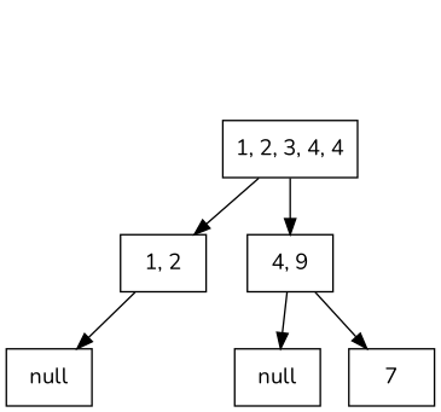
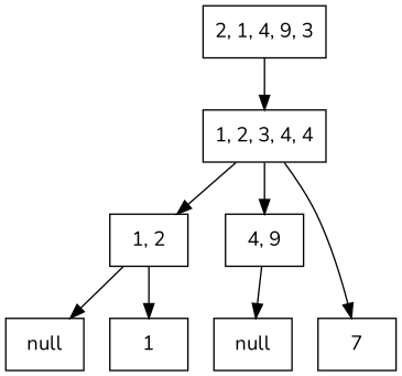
  digraph {
    fontname=Nunito
    ordering=out
    node [fontname=Nunito shape=box]
    edge [fontname=Nunito]
    n1 [label=null]
    n2 [label=null]
+   n3 [label="2, 1, 4, 9, 3"]
    n4 [label="1, 2, 3, 4, 4"]
    n5 [label="1, 2"]
    n6 [label="4, 9"]
+   n7 [label=1]
    n8 [label=7]
+   n3 -> n4
    n4 -> n5
    n4 -> n6
    n5 -> n1
+   n5 -> n7
    n6 -> n2
-   n6 -> n8
+   n4 -> n8
  }
